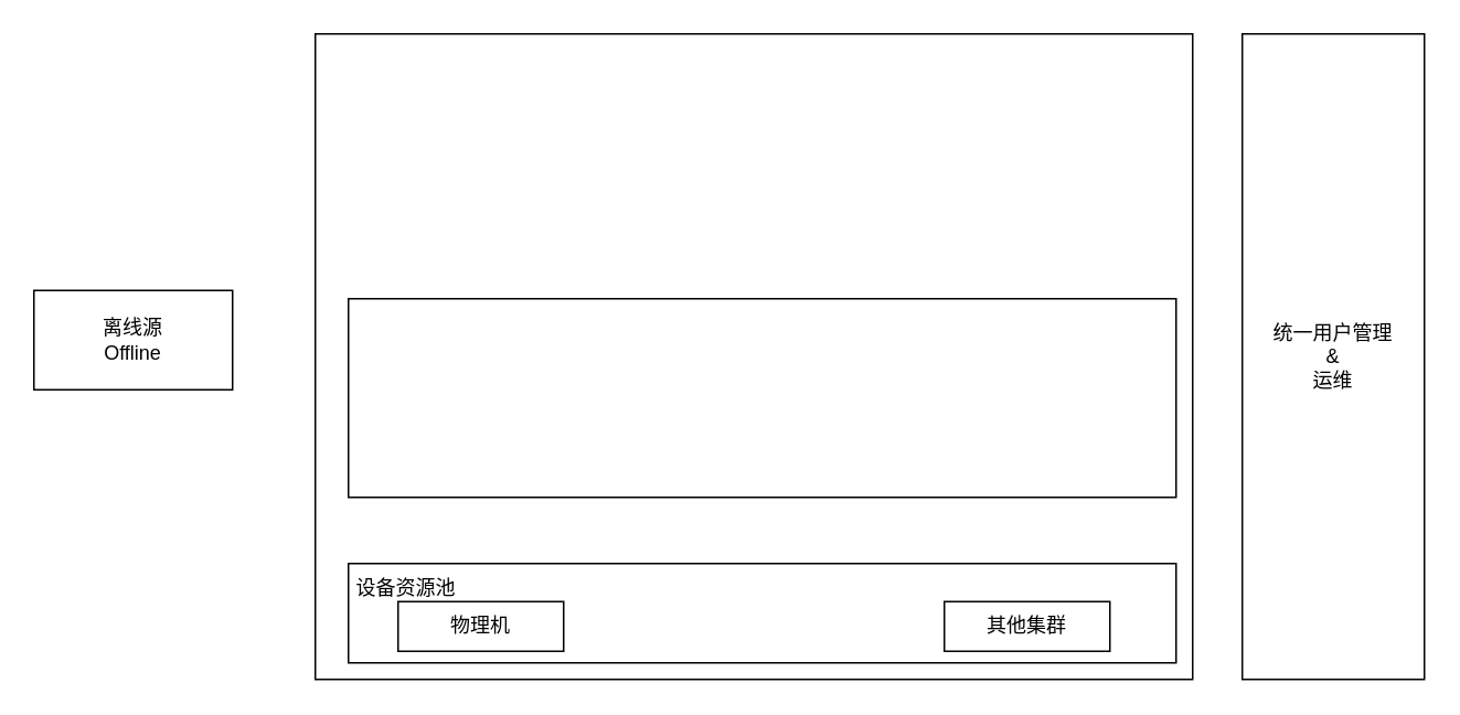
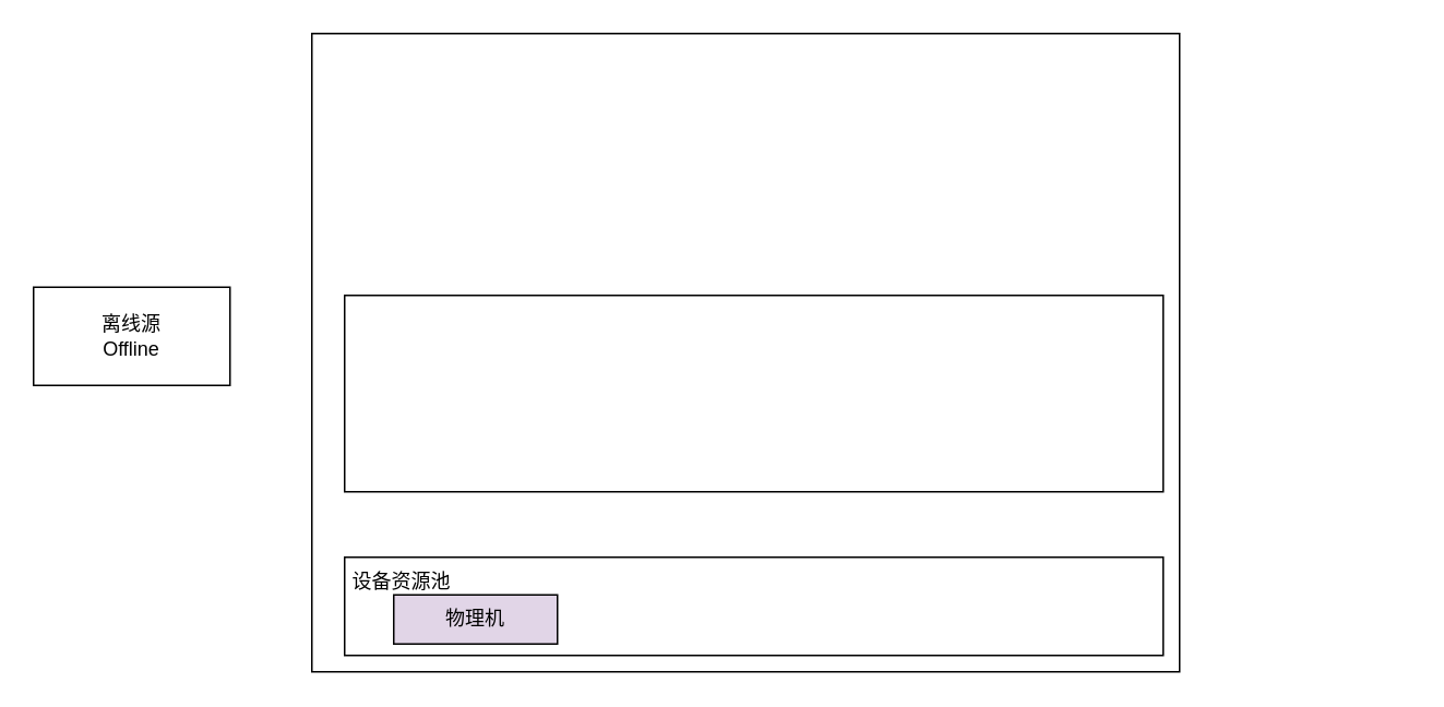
  <mxCell id="0" />
  <mxCell id="1" parent="0" />
  <mxCell id="2" value="离线源&lt;br&gt;Offline" style="rounded=0;whiteSpace=wrap;html=1;" vertex="1" parent="1"><mxGeometry x="20" y="175" width="120" height="60" as="geometry" /></mxCell>
  <mxCell id="3" value="" style="rounded=0;whiteSpace=wrap;html=1;" vertex="1" parent="1"><mxGeometry x="190" y="20" width="530" height="390" as="geometry" /></mxCell>
  <mxCell id="4" value="" style="rounded=0;whiteSpace=wrap;html=1;" vertex="1" parent="1"><mxGeometry x="210" y="340" width="500" height="60" as="geometry" /></mxCell>
- <mxCell id="5" value="统一用户管理&lt;br&gt;&amp;amp;&lt;br&gt;运维" style="rounded=0;whiteSpace=wrap;html=1;" vertex="1" parent="1"><mxGeometry x="750" y="20" width="110" height="390" as="geometry" /></mxCell>
  <mxCell id="6" value="设备资源池" style="text;html=1;strokeColor=none;fillColor=none;align=center;verticalAlign=middle;whiteSpace=wrap;rounded=0;" vertex="1" parent="1"><mxGeometry x="210" y="340" width="70" height="30" as="geometry" /></mxCell>
- <mxCell id="7" value="物理机" style="rounded=0;whiteSpace=wrap;html=1;" vertex="1" parent="1"><mxGeometry x="240" y="363" width="100" height="30" as="geometry" /></mxCell>
- <mxCell id="8" value="其他集群" style="rounded=0;whiteSpace=wrap;html=1;" vertex="1" parent="1"><mxGeometry x="570" y="363" width="100" height="30" as="geometry" /></mxCell>
+ <mxCell id="7" value="物理机" style="rounded=0;whiteSpace=wrap;html=1;fillColor=#e1d5e7;" vertex="1" parent="1"><mxGeometry x="240" y="363" width="100" height="30" as="geometry" /></mxCell>
  <mxCell id="9" value="" style="rounded=0;whiteSpace=wrap;html=1;" vertex="1" parent="1"><mxGeometry x="210" y="180" width="500" height="120" as="geometry" /></mxCell>
